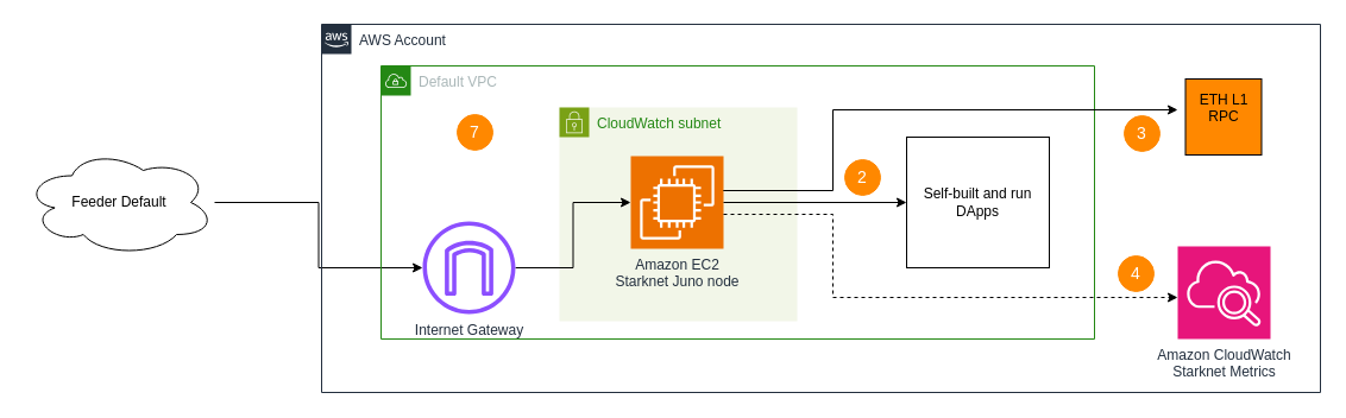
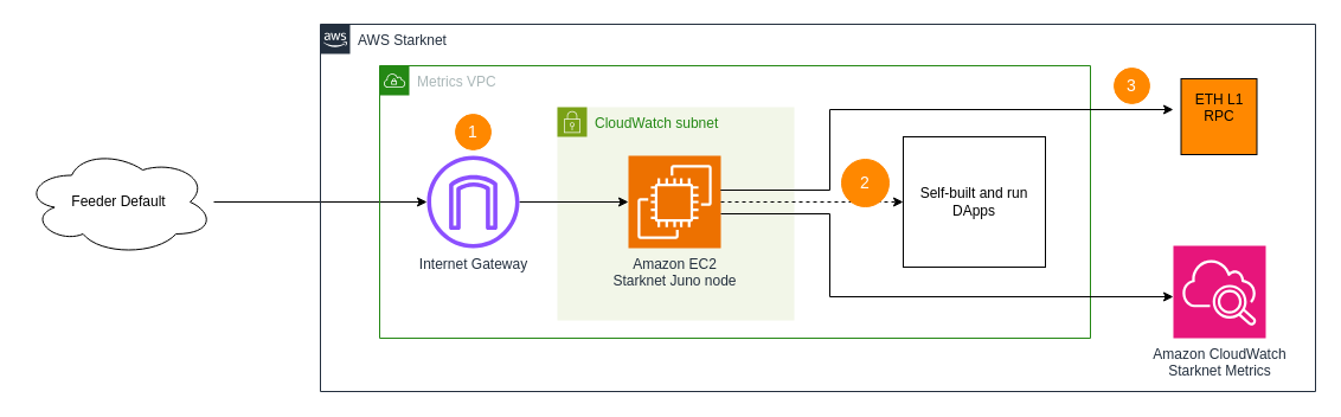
  <mxCell id="0" />
  <mxCell id="1" parent="0" />
  <mxCell id="2" style="edgeStyle=orthogonalEdgeStyle;rounded=0;orthogonalLoop=1;jettySize=auto;html=1;" parent="1" source="3" target="8" edge="1"><mxGeometry relative="1" as="geometry" /></mxCell>
  <mxCell id="3" value="Feeder Default" style="ellipse;shape=cloud;whiteSpace=wrap;html=1;" parent="1" vertex="1"><mxGeometry x="20" y="125" width="160" height="90" as="geometry" /></mxCell>
- <mxCell id="4" value="AWS Account" style="points=[[0,0],[0.25,0],[0.5,0],[0.75,0],[1,0],[1,0.25],[1,0.5],[1,0.75],[1,1],[0.75,1],[0.5,1],[0.25,1],[0,1],[0,0.75],[0,0.5],[0,0.25]];outlineConnect=0;gradientColor=none;html=1;whiteSpace=wrap;fontSize=12;fontStyle=0;container=1;pointerEvents=0;collapsible=0;recursiveResize=0;shape=mxgraph.aws4.group;grIcon=mxgraph.aws4.group_aws_cloud_alt;strokeColor=#232F3E;fillColor=none;verticalAlign=top;align=left;spacingLeft=30;fontColor=#232F3E;dashed=0;" parent="1" vertex="1"><mxGeometry x="270" y="20" width="840" height="310" as="geometry" /></mxCell>
+ <mxCell id="4" value="AWS Starknet" style="points=[[0,0],[0.25,0],[0.5,0],[0.75,0],[1,0],[1,0.25],[1,0.5],[1,0.75],[1,1],[0.75,1],[0.5,1],[0.25,1],[0,1],[0,0.75],[0,0.5],[0,0.25]];outlineConnect=0;gradientColor=none;html=1;whiteSpace=wrap;fontSize=12;fontStyle=0;container=1;pointerEvents=0;collapsible=0;recursiveResize=0;shape=mxgraph.aws4.group;grIcon=mxgraph.aws4.group_aws_cloud_alt;strokeColor=#232F3E;fillColor=none;verticalAlign=top;align=left;spacingLeft=30;fontColor=#232F3E;dashed=0;" parent="1" vertex="1"><mxGeometry x="270" y="20" width="840" height="310" as="geometry" /></mxCell>
  <mxCell id="5" value="CloudWatch subnet" style="points=[[0,0],[0.25,0],[0.5,0],[0.75,0],[1,0],[1,0.25],[1,0.5],[1,0.75],[1,1],[0.75,1],[0.5,1],[0.25,1],[0,1],[0,0.75],[0,0.5],[0,0.25]];outlineConnect=0;gradientColor=none;html=1;whiteSpace=wrap;fontSize=12;fontStyle=0;container=1;pointerEvents=0;collapsible=0;recursiveResize=0;shape=mxgraph.aws4.group;grIcon=mxgraph.aws4.group_security_group;grStroke=0;strokeColor=#7AA116;fillColor=#F2F6E8;verticalAlign=top;align=left;spacingLeft=30;fontColor=#248814;dashed=0;" parent="4" vertex="1"><mxGeometry x="200" y="70" width="200" height="180" as="geometry" /></mxCell>
  <mxCell id="6" value="Amazon EC2&lt;br&gt;Starknet Juno node" style="sketch=0;points=[[0,0,0],[0.25,0,0],[0.5,0,0],[0.75,0,0],[1,0,0],[0,1,0],[0.25,1,0],[0.5,1,0],[0.75,1,0],[1,1,0],[0,0.25,0],[0,0.5,0],[0,0.75,0],[1,0.25,0],[1,0.5,0],[1,0.75,0]];outlineConnect=0;fontColor=#232F3E;fillColor=#ED7100;strokeColor=#ffffff;dashed=0;verticalLabelPosition=bottom;verticalAlign=top;align=center;html=1;fontSize=12;fontStyle=0;aspect=fixed;shape=mxgraph.aws4.resourceIcon;resIcon=mxgraph.aws4.ec2;" parent="5" vertex="1"><mxGeometry x="60" y="41" width="78" height="78" as="geometry" /></mxCell>
  <mxCell id="7" style="edgeStyle=orthogonalEdgeStyle;rounded=0;orthogonalLoop=1;jettySize=auto;html=1;" parent="4" source="8" target="6" edge="1"><mxGeometry relative="1" as="geometry" /></mxCell>
- <mxCell id="8" value="Internet Gateway" style="sketch=0;outlineConnect=0;fontColor=#232F3E;gradientColor=none;fillColor=#8C4FFF;strokeColor=none;dashed=0;verticalLabelPosition=bottom;verticalAlign=top;align=center;html=1;fontSize=12;fontStyle=0;aspect=fixed;pointerEvents=1;shape=mxgraph.aws4.internet_gateway;" parent="4" vertex="1"><mxGeometry x="85" y="166" width="78" height="78" as="geometry" /></mxCell>
+ <mxCell id="8" value="Internet Gateway" style="sketch=0;outlineConnect=0;fontColor=#232F3E;gradientColor=none;fillColor=#8C4FFF;strokeColor=none;dashed=0;verticalLabelPosition=bottom;verticalAlign=top;align=center;html=1;fontSize=12;fontStyle=0;aspect=fixed;pointerEvents=1;shape=mxgraph.aws4.internet_gateway;" parent="4" vertex="1"><mxGeometry x="90" y="111" width="78" height="78" as="geometry" /></mxCell>
  <mxCell id="9" value="Self-built and run DApps" style="rounded=0;whiteSpace=wrap;html=1;" parent="4" vertex="1"><mxGeometry x="492" y="95" width="120" height="110" as="geometry" /></mxCell>
- <mxCell id="10" style="edgeStyle=orthogonalEdgeStyle;rounded=0;orthogonalLoop=1;jettySize=auto;html=1;entryX=0;entryY=0.5;entryDx=0;entryDy=0;" parent="4" source="6" target="9" edge="1"><mxGeometry relative="1" as="geometry" /></mxCell>
- <mxCell id="11" value="&lt;font style=&quot;font-size: 14px;&quot; color=&quot;#ffffff&quot;&gt;7&lt;/font&gt;" style="ellipse;whiteSpace=wrap;html=1;strokeColor=#FF8800;fillColor=#FF8800;" parent="4" vertex="1"><mxGeometry x="114" y="76" width="30" height="30" as="geometry" /></mxCell>
- <mxCell id="12" value="&lt;font style=&quot;font-size: 14px;&quot; color=&quot;#ffffff&quot;&gt;2&lt;/font&gt;" style="ellipse;whiteSpace=wrap;html=1;strokeColor=#FF8800;fillColor=#FF8800;" parent="4" vertex="1"><mxGeometry x="440" y="114" width="30" height="30" as="geometry" /></mxCell>
- <mxCell id="13" value="Default VPC" style="points=[[0,0],[0.25,0],[0.5,0],[0.75,0],[1,0],[1,0.25],[1,0.5],[1,0.75],[1,1],[0.75,1],[0.5,1],[0.25,1],[0,1],[0,0.75],[0,0.5],[0,0.25]];outlineConnect=0;gradientColor=none;html=1;whiteSpace=wrap;fontSize=12;fontStyle=0;container=0;pointerEvents=0;collapsible=0;recursiveResize=0;shape=mxgraph.aws4.group;grIcon=mxgraph.aws4.group_vpc;strokeColor=#248814;fillColor=none;verticalAlign=top;align=left;spacingLeft=30;fontColor=#AAB7B8;dashed=0;" parent="4" vertex="1"><mxGeometry x="50" y="35" width="600" height="230" as="geometry" /></mxCell>
- <mxCell id="14" value="&lt;font style=&quot;font-size: 14px;&quot; color=&quot;#ffffff&quot;&gt;4&lt;/font&gt;" style="ellipse;whiteSpace=wrap;html=1;strokeColor=#FF8800;fillColor=#FF8800;" parent="4" vertex="1"><mxGeometry x="670" y="195" width="30" height="30" as="geometry" /></mxCell>
+ <mxCell id="10" style="edgeStyle=orthogonalEdgeStyle;rounded=0;orthogonalLoop=1;jettySize=auto;html=1;entryX=0;entryY=0.5;entryDx=0;entryDy=0;dashed=1;" parent="4" source="6" target="9" edge="1"><mxGeometry relative="1" as="geometry" /></mxCell>
+ <mxCell id="11" value="&lt;font style=&quot;font-size: 14px;&quot; color=&quot;#ffffff&quot;&gt;1&lt;/font&gt;" style="ellipse;whiteSpace=wrap;html=1;strokeColor=#FF8800;fillColor=#FF8800;" parent="4" vertex="1"><mxGeometry x="114" y="76" width="30" height="30" as="geometry" /></mxCell>
+ <mxCell id="12" value="&lt;font style=&quot;font-size: 14px;&quot; color=&quot;#ffffff&quot;&gt;2&lt;/font&gt;" style="ellipse;whiteSpace=wrap;html=1;strokeColor=#FF8800;fillColor=#FF8800;" parent="4" vertex="1"><mxGeometry x="440" y="114" width="40" height="40" as="geometry" /></mxCell>
+ <mxCell id="13" value="Metrics VPC" style="points=[[0,0],[0.25,0],[0.5,0],[0.75,0],[1,0],[1,0.25],[1,0.5],[1,0.75],[1,1],[0.75,1],[0.5,1],[0.25,1],[0,1],[0,0.75],[0,0.5],[0,0.25]];outlineConnect=0;gradientColor=none;html=1;whiteSpace=wrap;fontSize=12;fontStyle=0;container=0;pointerEvents=0;collapsible=0;recursiveResize=0;shape=mxgraph.aws4.group;grIcon=mxgraph.aws4.group_vpc;strokeColor=#248814;fillColor=none;verticalAlign=top;align=left;spacingLeft=30;fontColor=#AAB7B8;dashed=0;" parent="4" vertex="1"><mxGeometry x="50" y="35" width="600" height="230" as="geometry" /></mxCell>
  <mxCell id="15" value="Amazon CloudWatch&lt;br&gt;Starknet Metrics" style="sketch=0;points=[[0,0,0],[0.25,0,0],[0.5,0,0],[0.75,0,0],[1,0,0],[0,1,0],[0.25,1,0],[0.5,1,0],[0.75,1,0],[1,1,0],[0,0.25,0],[0,0.5,0],[0,0.75,0],[1,0.25,0],[1,0.5,0],[1,0.75,0]];points=[[0,0,0],[0.25,0,0],[0.5,0,0],[0.75,0,0],[1,0,0],[0,1,0],[0.25,1,0],[0.5,1,0],[0.75,1,0],[1,1,0],[0,0.25,0],[0,0.5,0],[0,0.75,0],[1,0.25,0],[1,0.5,0],[1,0.75,0]];outlineConnect=0;fontColor=#232F3E;fillColor=#E7157B;strokeColor=#ffffff;dashed=0;verticalLabelPosition=bottom;verticalAlign=top;align=center;html=1;fontSize=12;fontStyle=0;aspect=fixed;shape=mxgraph.aws4.resourceIcon;resIcon=mxgraph.aws4.cloudwatch_2;" parent="4" vertex="1"><mxGeometry x="720" y="187" width="78" height="78" as="geometry" /></mxCell>
- <mxCell id="16" style="edgeStyle=orthogonalEdgeStyle;rounded=0;orthogonalLoop=1;jettySize=auto;html=1;dashed=1;" parent="4" source="6" target="15" edge="1"><mxGeometry relative="1" as="geometry"><mxPoint x="780" y="230" as="targetPoint" /><Array as="points"><mxPoint x="430" y="160" /><mxPoint x="430" y="230" /></Array></mxGeometry></mxCell>
+ <mxCell id="16" style="edgeStyle=orthogonalEdgeStyle;rounded=0;orthogonalLoop=1;jettySize=auto;html=1;" parent="4" source="6" target="15" edge="1"><mxGeometry relative="1" as="geometry"><mxPoint x="780" y="230" as="targetPoint" /><Array as="points"><mxPoint x="430" y="160" /><mxPoint x="430" y="230" /></Array></mxGeometry></mxCell>
  <mxCell id="17" style="edgeStyle=orthogonalEdgeStyle;rounded=0;orthogonalLoop=1;jettySize=auto;html=1;" parent="4" edge="1"><mxGeometry relative="1" as="geometry"><Array as="points"><mxPoint x="338" y="140" /><mxPoint x="430" y="140" /><mxPoint x="430" y="72" /></Array><mxPoint x="340" y="140" as="sourcePoint" /><mxPoint x="720" y="72" as="targetPoint" /></mxGeometry></mxCell>
- <mxCell id="18" value="&lt;font color=&quot;#ffffff&quot;&gt;&lt;span style=&quot;font-size: 14px;&quot;&gt;3&lt;/span&gt;&lt;/font&gt;" style="ellipse;whiteSpace=wrap;html=1;strokeColor=#FF8800;fillColor=#FF8800;" parent="4" vertex="1"><mxGeometry x="675" y="77" width="30" height="30" as="geometry" /></mxCell>
+ <mxCell id="18" value="&lt;font color=&quot;#ffffff&quot;&gt;&lt;span style=&quot;font-size: 14px;&quot;&gt;3&lt;/span&gt;&lt;/font&gt;" style="ellipse;whiteSpace=wrap;html=1;strokeColor=#FF8800;fillColor=#FF8800;" parent="4" vertex="1"><mxGeometry x="670" y="37" width="30" height="30" as="geometry" /></mxCell>
  <mxCell id="19" value="ETH L1 RPC&lt;div&gt;&lt;br&gt;&lt;/div&gt;" style="whiteSpace=wrap;html=1;aspect=fixed;fillColor=#ff8800;" parent="4" vertex="1"><mxGeometry x="726.5" y="46" width="64" height="64" as="geometry" /></mxCell>
